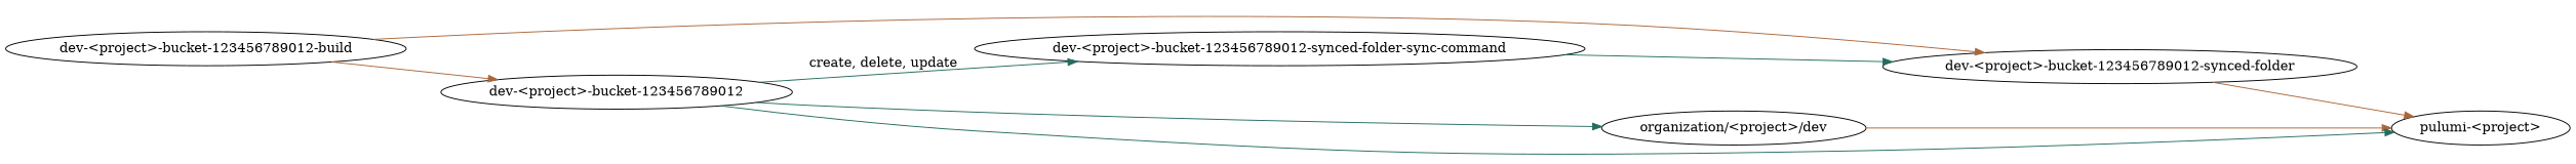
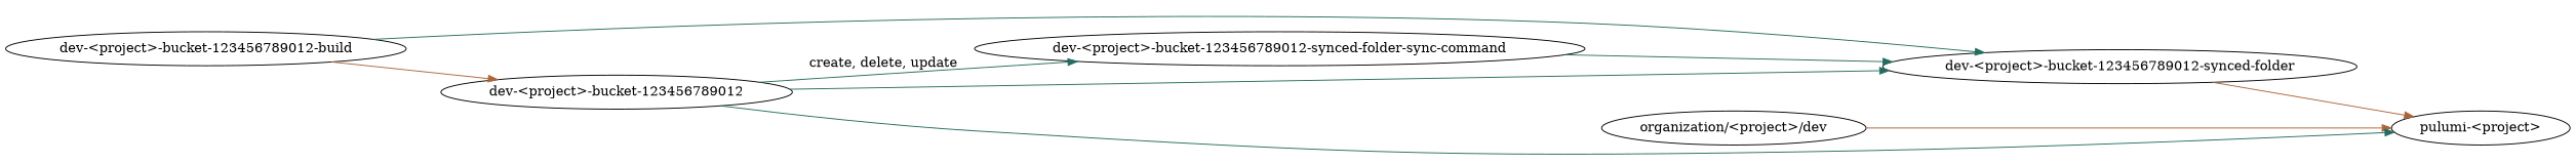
  strict digraph {
    rankdir=LR
    edge [color="#246C60"]
    n1 [label="organization/<project>/dev"]
    n2 [label="pulumi-<project>"]
    n3 [label="dev-<project>-bucket-123456789012-build"]
    n4 [label="dev-<project>-bucket-123456789012-synced-folder"]
    n5 [label="dev-<project>-bucket-123456789012"]
    n6 [label="dev-<project>-bucket-123456789012-synced-folder-sync-command"]
    n1 -> n2 [color="#AA6639"]
-   n3 -> n4 [color="#AA6639"]
+   n3 -> n4
    n3 -> n5 [color="#AA6639"]
    n4 -> n2 [color="#AA6639"]
    n5 -> n2
-   n5 -> n1
+   n5 -> n4
    n5 -> n6 [label="create, delete, update"]
    n6 -> n4
  }
